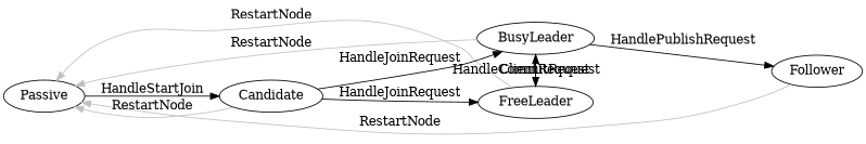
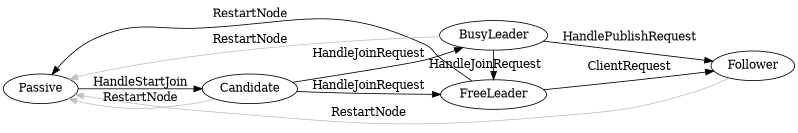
  digraph {
    rankdir=LR
    FreeLeader
    BusyLeader
    Passive
    Follower
    Candidate
    subgraph sub_1 {
      rank=same
      FreeLeader
      BusyLeader
    }
-   FreeLeader -> BusyLeader [label=ClientRequest]
-   FreeLeader -> Passive [color=gray constraint=false label=RestartNode]
-   BusyLeader -> FreeLeader [label=HandleCommitRequest]
+   FreeLeader -> Follower [label=ClientRequest]
+   FreeLeader -> Passive [color=black constraint=false label=RestartNode]
+   BusyLeader -> FreeLeader [label=HandleJoinRequest]
    BusyLeader -> Passive [color=gray constraint=false label=RestartNode]
    BusyLeader -> Follower [label=HandlePublishRequest]
    Passive -> Candidate [label=HandleStartJoin]
    Follower -> Passive [color=gray constraint=false label=RestartNode]
    Candidate -> FreeLeader [label=HandleJoinRequest]
    Candidate -> BusyLeader [label=HandleJoinRequest]
    Candidate -> Passive [color=gray constraint=false label=RestartNode]
  }
